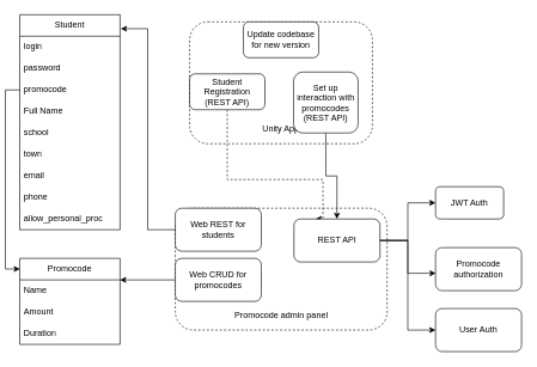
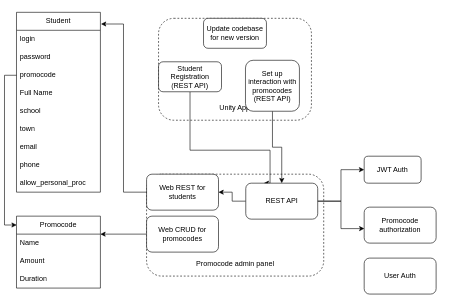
  <mxCell id="0" />
  <mxCell id="1" parent="0" />
  <mxCell id="2" value="&lt;br&gt;&lt;br&gt;&lt;br&gt;&lt;br&gt;&lt;br&gt;&lt;br&gt;&lt;br&gt;&lt;br&gt;&lt;br&gt;Promocode admin panel" style="rounded=1;whiteSpace=wrap;html=1;dashed=1;" vertex="1" parent="1"><mxGeometry x="237" y="290" width="295.5" height="170" as="geometry" /></mxCell>
  <mxCell id="3" value="&lt;div&gt;&lt;br&gt;&lt;/div&gt;&lt;div&gt;&lt;br&gt;&lt;/div&gt;&lt;div&gt;&lt;br&gt;&lt;/div&gt;&lt;div&gt;&lt;br&gt;&lt;/div&gt;&lt;div&gt;&lt;br&gt;&lt;/div&gt;&lt;div&gt;&lt;br&gt;&lt;/div&gt;&lt;br&gt;&lt;br&gt;&lt;br&gt;Unity App" style="rounded=1;whiteSpace=wrap;html=1;dashed=1;" vertex="1" parent="1"><mxGeometry x="257" y="30" width="255" height="170" as="geometry" /></mxCell>
- <mxCell id="4" style="edgeStyle=orthogonalEdgeStyle;rounded=0;orthogonalLoop=1;jettySize=auto;html=1;entryX=0.25;entryY=0;entryDx=0;entryDy=0;dashed=1;" edge="1" parent="1" source="5" target="17"><mxGeometry relative="1" as="geometry"><Array as="points"><mxPoint x="309" y="250" /><mxPoint x="443" y="250" /></Array></mxGeometry></mxCell>
+ <mxCell id="4" style="edgeStyle=orthogonalEdgeStyle;rounded=0;orthogonalLoop=1;jettySize=auto;html=1;entryX=0.25;entryY=0;entryDx=0;entryDy=0;" edge="1" parent="1" source="5" target="17"><mxGeometry relative="1" as="geometry"><Array as="points"><mxPoint x="309" y="250" /><mxPoint x="443" y="250" /></Array></mxGeometry></mxCell>
  <mxCell id="5" value="Student Registration&lt;br&gt;(REST API)" style="rounded=1;whiteSpace=wrap;html=1;" vertex="1" parent="1"><mxGeometry x="257" y="102.5" width="105" height="50" as="geometry" /></mxCell>
  <mxCell id="6" value="Update codebase for new version" style="rounded=1;whiteSpace=wrap;html=1;" vertex="1" parent="1"><mxGeometry x="332" y="30" width="105" height="50" as="geometry" /></mxCell>
  <mxCell id="7" style="edgeStyle=orthogonalEdgeStyle;rounded=0;orthogonalLoop=1;jettySize=auto;html=1;entryX=0.5;entryY=0;entryDx=0;entryDy=0;" edge="1" parent="1" source="8" target="17"><mxGeometry relative="1" as="geometry" /></mxCell>
  <mxCell id="8" value="Set up interaction with promocodes (REST API)" style="rounded=1;whiteSpace=wrap;html=1;" vertex="1" parent="1"><mxGeometry x="402" y="100" width="90" height="85" as="geometry" /></mxCell>
  <mxCell id="9" style="edgeStyle=orthogonalEdgeStyle;rounded=0;orthogonalLoop=1;jettySize=auto;html=1;entryX=1;entryY=0.25;entryDx=0;entryDy=0;" edge="1" parent="1" source="10" target="11"><mxGeometry relative="1" as="geometry" /></mxCell>
  <mxCell id="10" value="Web CRUD for promocodes" style="rounded=1;whiteSpace=wrap;html=1;" vertex="1" parent="1"><mxGeometry x="237" y="360" width="120" height="60" as="geometry" /></mxCell>
  <mxCell id="11" value="Promocode" style="swimlane;fontStyle=0;childLayout=stackLayout;horizontal=1;startSize=30;horizontalStack=0;resizeParent=1;resizeParentMax=0;resizeLast=0;collapsible=1;marginBottom=0;whiteSpace=wrap;html=1;" vertex="1" parent="1"><mxGeometry x="20" y="360" width="140" height="120" as="geometry" /></mxCell>
  <mxCell id="12" value="Name" style="text;strokeColor=none;fillColor=none;align=left;verticalAlign=middle;spacingLeft=4;spacingRight=4;overflow=hidden;points=[[0,0.5],[1,0.5]];portConstraint=eastwest;rotatable=0;whiteSpace=wrap;html=1;" vertex="1" parent="11"><mxGeometry y="30" width="140" height="30" as="geometry" /></mxCell>
  <mxCell id="13" value="Amount&lt;span style=&quot;white-space: pre;&quot;&gt;&#09;&lt;/span&gt;" style="text;strokeColor=none;fillColor=none;align=left;verticalAlign=middle;spacingLeft=4;spacingRight=4;overflow=hidden;points=[[0,0.5],[1,0.5]];portConstraint=eastwest;rotatable=0;whiteSpace=wrap;html=1;" vertex="1" parent="11"><mxGeometry y="60" width="140" height="30" as="geometry" /></mxCell>
  <mxCell id="14" value="Duration" style="text;strokeColor=none;fillColor=none;align=left;verticalAlign=middle;spacingLeft=4;spacingRight=4;overflow=hidden;points=[[0,0.5],[1,0.5]];portConstraint=eastwest;rotatable=0;whiteSpace=wrap;html=1;" vertex="1" parent="11"><mxGeometry y="90" width="140" height="30" as="geometry" /></mxCell>
  <mxCell id="15" style="edgeStyle=orthogonalEdgeStyle;rounded=0;orthogonalLoop=1;jettySize=auto;html=1;entryX=0;entryY=0.5;entryDx=0;entryDy=0;" edge="1" parent="1" source="17" target="18"><mxGeometry relative="1" as="geometry" /></mxCell>
- <mxCell id="16" style="edgeStyle=orthogonalEdgeStyle;rounded=0;orthogonalLoop=1;jettySize=auto;html=1;entryX=0;entryY=0.5;entryDx=0;entryDy=0;" edge="1" parent="1" source="17" target="22"><mxGeometry relative="1" as="geometry" /></mxCell>
+ <mxCell id="16" style="edgeStyle=orthogonalEdgeStyle;rounded=0;orthogonalLoop=1;jettySize=auto;html=1;" edge="1" parent="1" source="17" target="21"><mxGeometry relative="1" as="geometry" /></mxCell>
  <mxCell id="17" value="REST API" style="rounded=1;whiteSpace=wrap;html=1;" vertex="1" parent="1"><mxGeometry x="402.5" y="305" width="120" height="60" as="geometry" /></mxCell>
  <mxCell id="18" value="JWT Auth" style="rounded=1;whiteSpace=wrap;html=1;" vertex="1" parent="1"><mxGeometry x="600" y="260" width="95" height="45" as="geometry" /></mxCell>
  <mxCell id="19" value="Promocode authorization" style="rounded=1;whiteSpace=wrap;html=1;" vertex="1" parent="1"><mxGeometry x="600" y="345" width="120" height="60" as="geometry" /></mxCell>
  <mxCell id="20" style="edgeStyle=orthogonalEdgeStyle;rounded=0;orthogonalLoop=1;jettySize=auto;html=1;entryX=0.002;entryY=0.596;entryDx=0;entryDy=0;entryPerimeter=0;" edge="1" parent="1" source="17" target="19"><mxGeometry relative="1" as="geometry" /></mxCell>
  <mxCell id="21" value="Web REST for students" style="rounded=1;whiteSpace=wrap;html=1;" vertex="1" parent="1"><mxGeometry x="237" y="290" width="120" height="60" as="geometry" /></mxCell>
  <mxCell id="22" value="User Auth" style="rounded=1;whiteSpace=wrap;html=1;" vertex="1" parent="1"><mxGeometry x="600" y="430" width="120" height="60" as="geometry" /></mxCell>
  <mxCell id="23" value="Student" style="swimlane;fontStyle=0;childLayout=stackLayout;horizontal=1;startSize=30;horizontalStack=0;resizeParent=1;resizeParentMax=0;resizeLast=0;collapsible=1;marginBottom=0;whiteSpace=wrap;html=1;" vertex="1" parent="1"><mxGeometry x="20" y="20" width="140" height="300" as="geometry" /></mxCell>
  <mxCell id="24" value="login" style="text;strokeColor=none;fillColor=none;align=left;verticalAlign=middle;spacingLeft=4;spacingRight=4;overflow=hidden;points=[[0,0.5],[1,0.5]];portConstraint=eastwest;rotatable=0;whiteSpace=wrap;html=1;" vertex="1" parent="23"><mxGeometry y="30" width="140" height="30" as="geometry" /></mxCell>
  <mxCell id="25" value="password" style="text;strokeColor=none;fillColor=none;align=left;verticalAlign=middle;spacingLeft=4;spacingRight=4;overflow=hidden;points=[[0,0.5],[1,0.5]];portConstraint=eastwest;rotatable=0;whiteSpace=wrap;html=1;" vertex="1" parent="23"><mxGeometry y="60" width="140" height="30" as="geometry" /></mxCell>
  <mxCell id="26" value="promocode" style="text;strokeColor=none;fillColor=none;align=left;verticalAlign=middle;spacingLeft=4;spacingRight=4;overflow=hidden;points=[[0,0.5],[1,0.5]];portConstraint=eastwest;rotatable=0;whiteSpace=wrap;html=1;" vertex="1" parent="23"><mxGeometry y="90" width="140" height="30" as="geometry" /></mxCell>
  <mxCell id="27" value="Full Name" style="text;strokeColor=none;fillColor=none;align=left;verticalAlign=middle;spacingLeft=4;spacingRight=4;overflow=hidden;points=[[0,0.5],[1,0.5]];portConstraint=eastwest;rotatable=0;whiteSpace=wrap;html=1;" vertex="1" parent="23"><mxGeometry y="120" width="140" height="30" as="geometry" /></mxCell>
  <mxCell id="28" value="school" style="text;strokeColor=none;fillColor=none;align=left;verticalAlign=middle;spacingLeft=4;spacingRight=4;overflow=hidden;points=[[0,0.5],[1,0.5]];portConstraint=eastwest;rotatable=0;whiteSpace=wrap;html=1;" vertex="1" parent="23"><mxGeometry y="150" width="140" height="30" as="geometry" /></mxCell>
  <mxCell id="29" value="town" style="text;strokeColor=none;fillColor=none;align=left;verticalAlign=middle;spacingLeft=4;spacingRight=4;overflow=hidden;points=[[0,0.5],[1,0.5]];portConstraint=eastwest;rotatable=0;whiteSpace=wrap;html=1;" vertex="1" parent="23"><mxGeometry y="180" width="140" height="30" as="geometry" /></mxCell>
  <mxCell id="30" value="email" style="text;strokeColor=none;fillColor=none;align=left;verticalAlign=middle;spacingLeft=4;spacingRight=4;overflow=hidden;points=[[0,0.5],[1,0.5]];portConstraint=eastwest;rotatable=0;whiteSpace=wrap;html=1;" vertex="1" parent="23"><mxGeometry y="210" width="140" height="30" as="geometry" /></mxCell>
  <mxCell id="31" value="phone" style="text;strokeColor=none;fillColor=none;align=left;verticalAlign=middle;spacingLeft=4;spacingRight=4;overflow=hidden;points=[[0,0.5],[1,0.5]];portConstraint=eastwest;rotatable=0;whiteSpace=wrap;html=1;" vertex="1" parent="23"><mxGeometry y="240" width="140" height="30" as="geometry" /></mxCell>
  <mxCell id="32" value="allow_personal_proc" style="text;strokeColor=none;fillColor=none;align=left;verticalAlign=middle;spacingLeft=4;spacingRight=4;overflow=hidden;points=[[0,0.5],[1,0.5]];portConstraint=eastwest;rotatable=0;whiteSpace=wrap;html=1;" vertex="1" parent="23"><mxGeometry y="270" width="140" height="30" as="geometry" /></mxCell>
  <mxCell id="33" style="edgeStyle=orthogonalEdgeStyle;rounded=0;orthogonalLoop=1;jettySize=auto;html=1;entryX=0.002;entryY=0.123;entryDx=0;entryDy=0;entryPerimeter=0;" edge="1" parent="1" source="26" target="11"><mxGeometry relative="1" as="geometry" /></mxCell>
  <mxCell id="34" style="edgeStyle=orthogonalEdgeStyle;rounded=0;orthogonalLoop=1;jettySize=auto;html=1;entryX=1.007;entryY=0.065;entryDx=0;entryDy=0;entryPerimeter=0;" edge="1" parent="1" source="21" target="23"><mxGeometry relative="1" as="geometry" /></mxCell>
